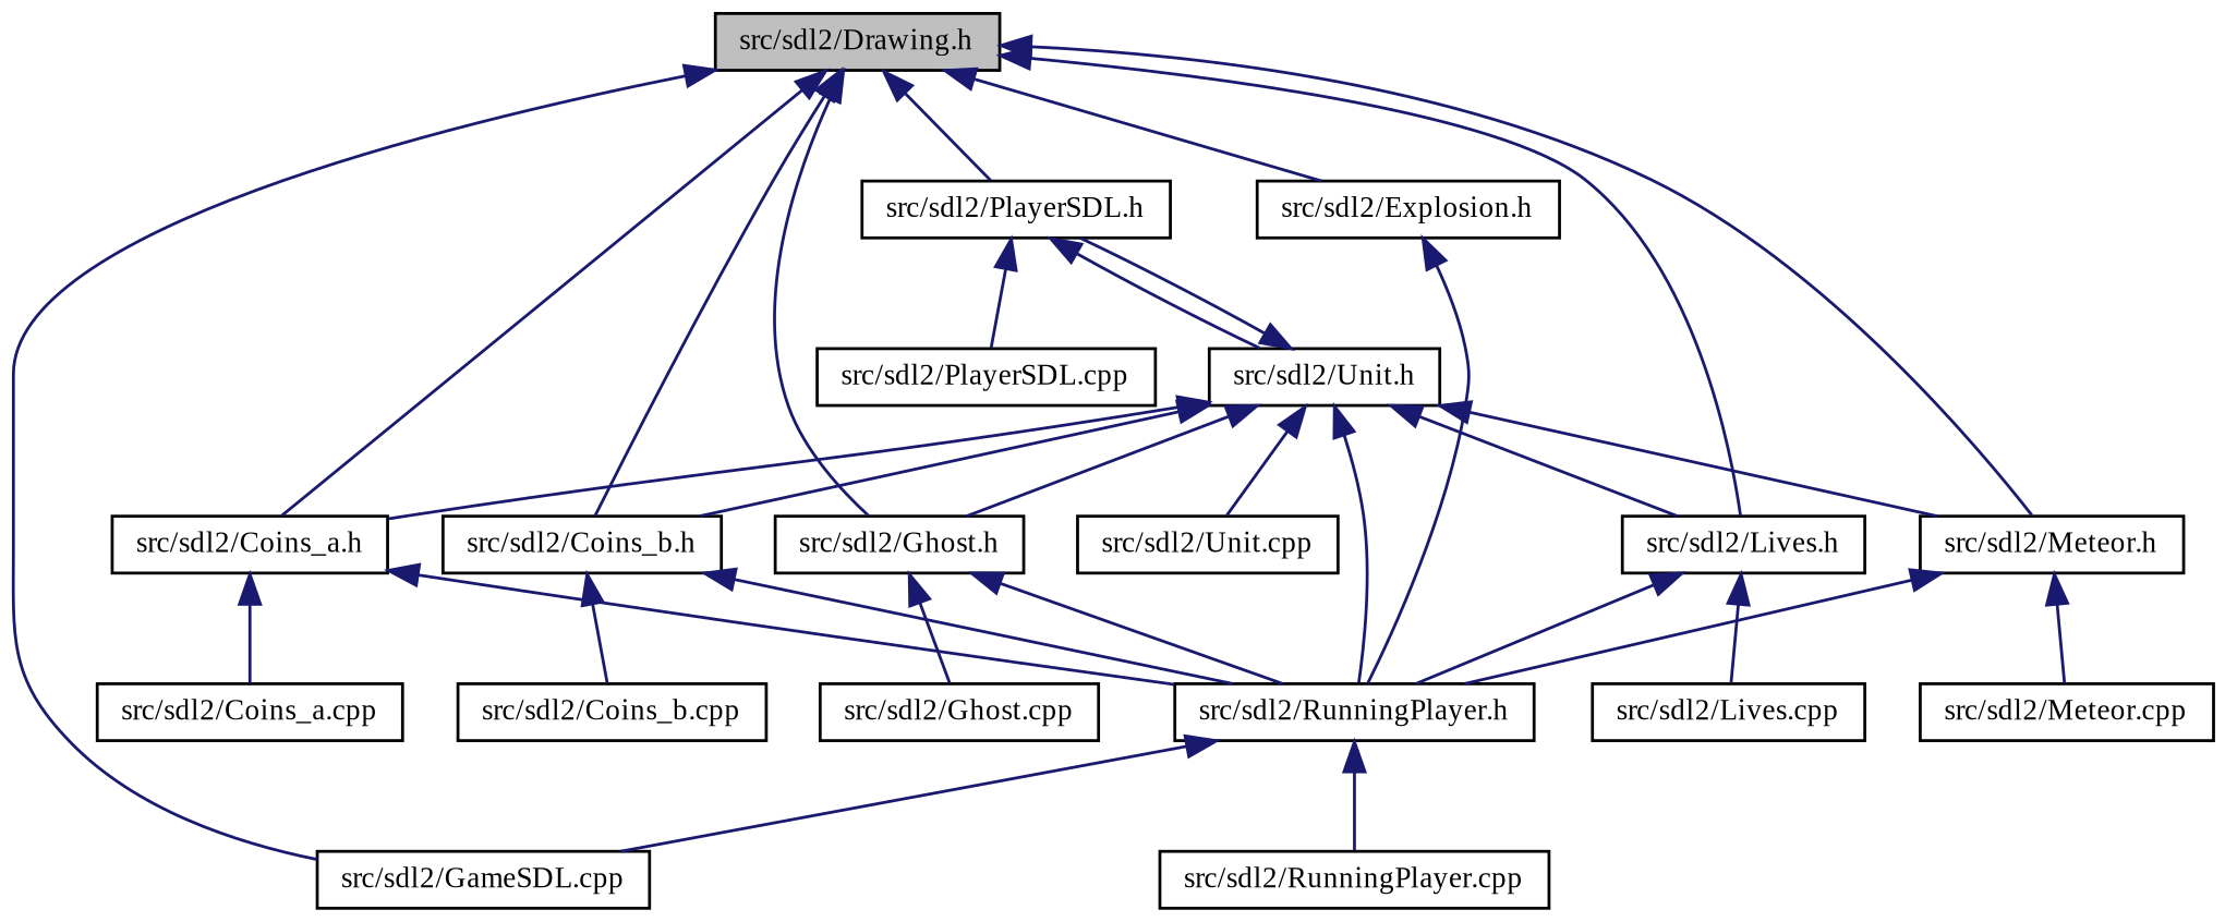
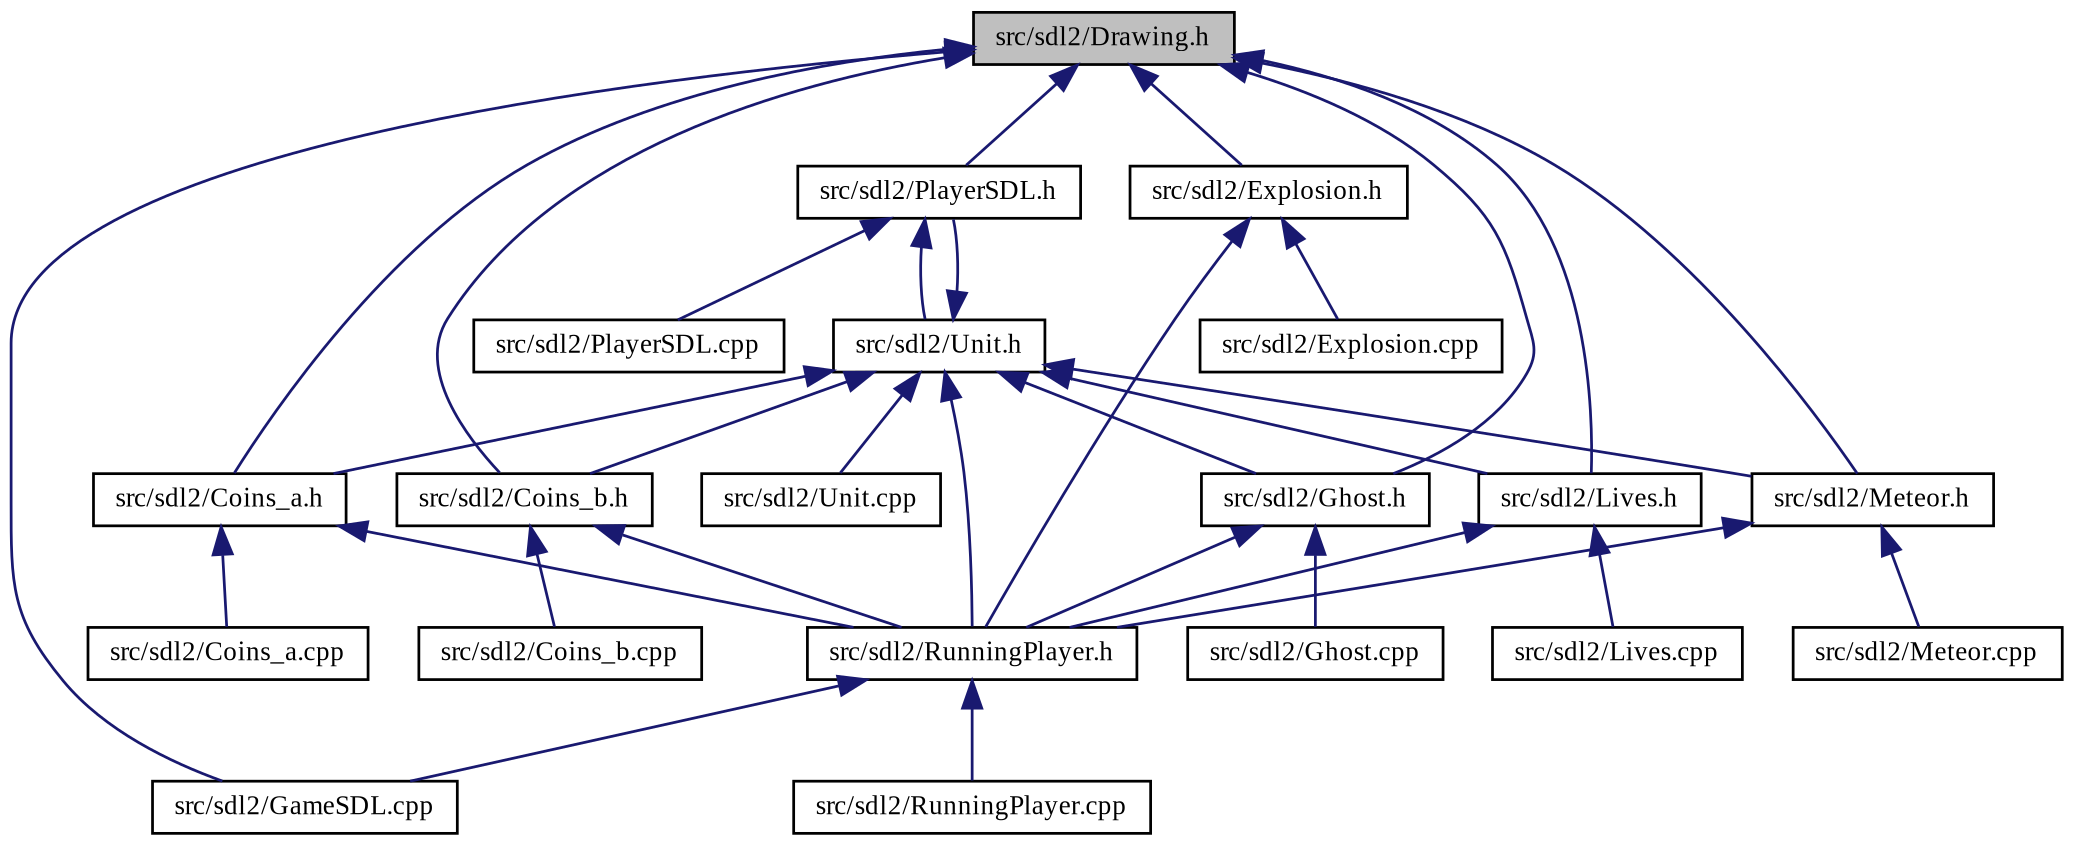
  digraph {
    fontname="Liberation Serif"
    node [color=black fillcolor=white fontname="Liberation Serif" fontsize=10 shape=record style=filled]
    edge [color=midnightblue dir=back fontname="Liberation Serif" fontsize=10 labelfontname=Helvetica labelfontsize=10 style=solid]
    n1 [fillcolor=grey75 fontcolor=black height=0.2 label="src/sdl2/Drawing.h" width=0.4]
    n2 [height=0.2 label="src/sdl2/Coins_a.h" width=0.4]
    n3 [height=0.2 label="src/sdl2/GameSDL.cpp" width=0.4]
    n4 [height=0.2 label="src/sdl2/Coins_b.h" width=0.4]
    n5 [height=0.2 label="src/sdl2/Explosion.h" width=0.4]
    n6 [height=0.2 label="src/sdl2/Ghost.h" width=0.4]
    n7 [height=0.2 label="src/sdl2/Lives.h" width=0.4]
    n8 [height=0.2 label="src/sdl2/Meteor.h" width=0.4]
    n9 [height=0.2 label="src/sdl2/PlayerSDL.h" width=0.4]
    n10 [height=0.2 label="src/sdl2/Coins_a.cpp" width=0.4]
    n11 [height=0.2 label="src/sdl2/RunningPlayer.h" width=0.4]
    n12 [height=0.2 label="src/sdl2/Coins_b.cpp" width=0.4]
+   n13 [height=0.2 label="src/sdl2/Explosion.cpp" width=0.4]
    n14 [height=0.2 label="src/sdl2/Ghost.cpp" width=0.4]
    n15 [height=0.2 label="src/sdl2/Lives.cpp" width=0.4]
    n16 [height=0.2 label="src/sdl2/Meteor.cpp" width=0.4]
    n17 [height=0.2 label="src/sdl2/Unit.h" width=0.4]
    n18 [height=0.2 label="src/sdl2/PlayerSDL.cpp" width=0.4]
    n19 [height=0.2 label="src/sdl2/Unit.cpp" width=0.4]
    n20 [height=0.2 label="src/sdl2/RunningPlayer.cpp" width=0.4]
    n1 -> n2
    n1 -> n3
    n1 -> n4
    n1 -> n5
    n1 -> n6
    n1 -> n7
    n1 -> n8
    n1 -> n9
    n2 -> n10
    n2 -> n11
    n4 -> n11
    n4 -> n12
    n5 -> n11
+   n5 -> n13
    n6 -> n11
    n6 -> n14
    n7 -> n11
    n7 -> n15
    n8 -> n11
    n8 -> n16
    n9 -> n17
    n9 -> n18
    n11 -> n3
    n11 -> n20
    n17 -> n2
    n17 -> n4
    n17 -> n6
    n17 -> n7
    n17 -> n8
    n17 -> n9
    n17 -> n11
    n17 -> n19
  }
